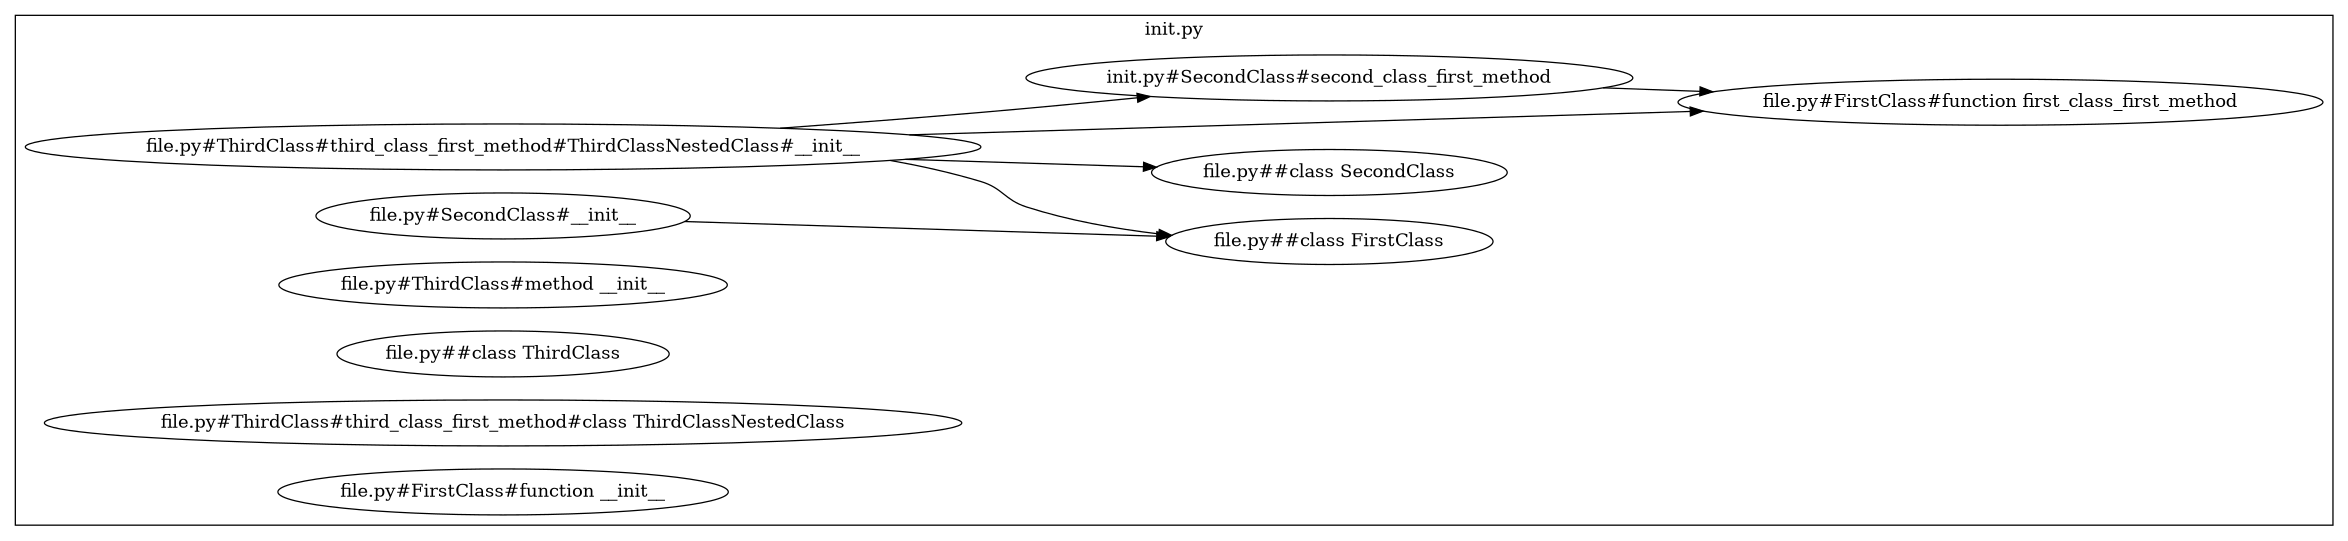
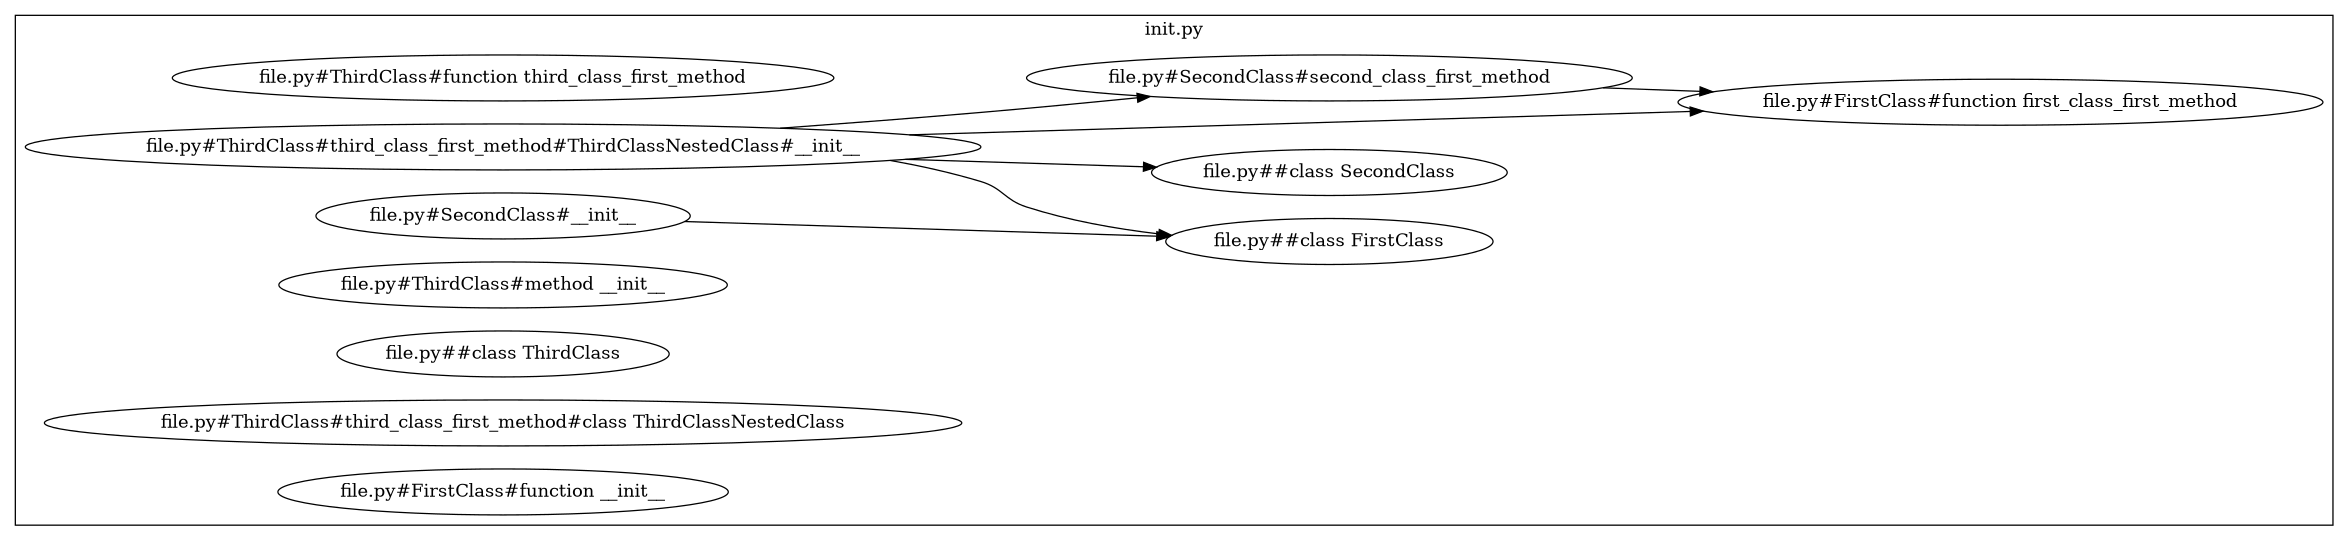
  digraph {
    rankdir=LR
+   n1 [label="file.py#ThirdClass#function third_class_first_method"]
    n2 [label="file.py#ThirdClass#third_class_first_method#ThirdClassNestedClass#__init__"]
    n3 [label="file.py#SecondClass#__init__"]
    n4 [label="file.py#ThirdClass#method __init__"]
    n5 [label="file.py##class SecondClass"]
    n6 [label="file.py##class ThirdClass"]
    n7 [label="file.py##class FirstClass"]
    n8 [label="file.py#ThirdClass#third_class_first_method#class ThirdClassNestedClass"]
    n9 [label="file.py#FirstClass#function first_class_first_method"]
    n10 [label="file.py#FirstClass#function __init__"]
-   n11 [label="init.py#SecondClass#second_class_first_method"]
+   n11 [label="file.py#SecondClass#second_class_first_method"]
    subgraph cluster_1 {
      label="init.py"
+     n1
      n2
      n3
      n4
      n5
      n6
      n7
      n8
      n9
      n10
      n11
    }
    n2 -> n5
    n2 -> n7
    n2 -> n9
    n2 -> n11
    n3 -> n7
    n11 -> n9
  }
